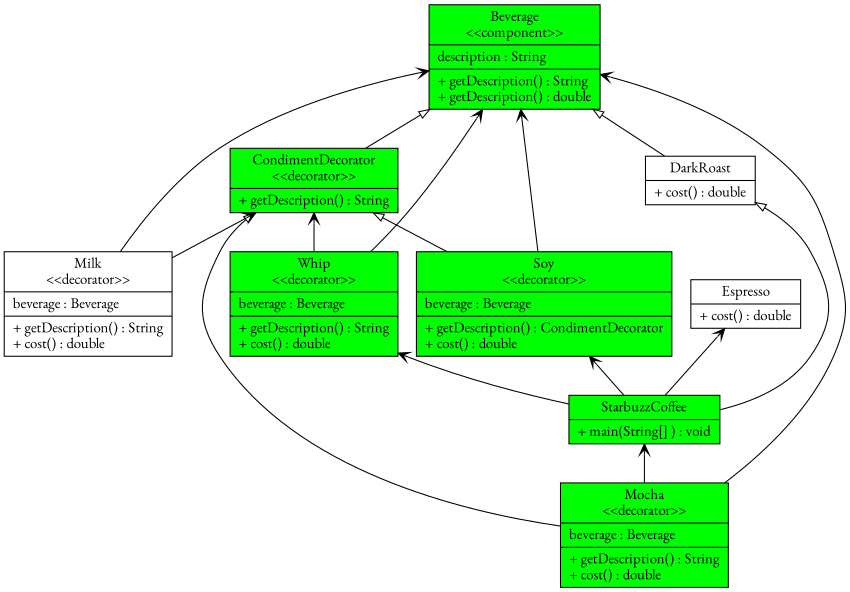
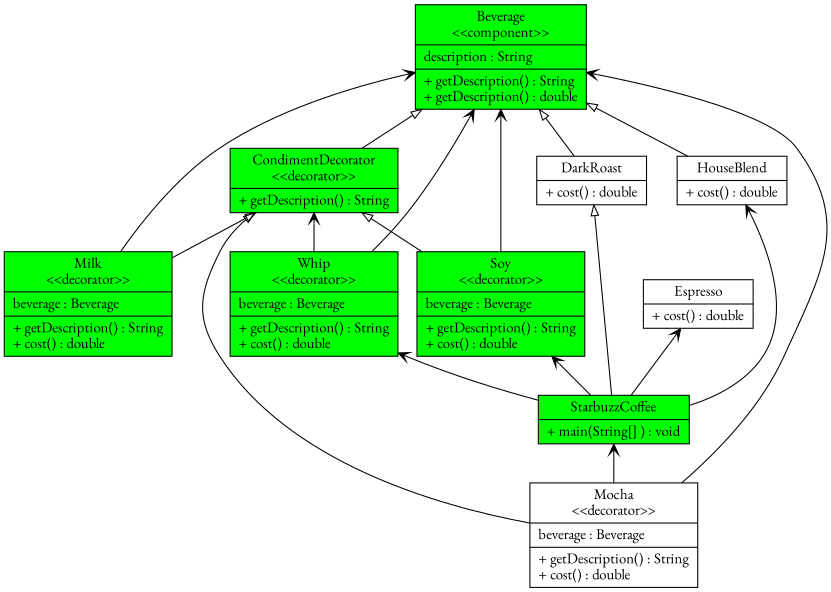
  digraph {
    fontname="EB Garamond"
    rankdir=BT
    node [fillcolor=green fontname="EB Garamond" shape=record style=filled]
    edge [arrowhead=vee fontname="EB Garamond"]
    n1 [label="{Beverage\n\<\<component\>\>|  description : String\l|+ getDescription() : String\l+ getDescription() : double\l}"]
    n2 [label="{CondimentDecorator\n\<\<decorator\>\>|+ getDescription() : String\l}"]
    n3 [fillcolor=white label="{DarkRoast|+ cost() : double\l}"]
    n4 [fillcolor=white label="{Espresso|+ cost() : double\l}"]
-   n6 [fillcolor=white label="{Milk\n\<\<decorator\>\>|  beverage : Beverage\l|+ getDescription() : String\l+ cost() : double\l}"]
-   n7 [label="{Mocha\n\<\<decorator\>\>|  beverage : Beverage\l|+ getDescription() : String\l+ cost() : double\l}"]
+   n5 [fillcolor=white label="{HouseBlend|+ cost() : double\l}"]
+   n6 [label="{Milk\n\<\<decorator\>\>|  beverage : Beverage\l|+ getDescription() : String\l+ cost() : double\l}"]
+   n7 [fillcolor=white label="{Mocha\n\<\<decorator\>\>|  beverage : Beverage\l|+ getDescription() : String\l+ cost() : double\l}"]
    n8 [label="{StarbuzzCoffee|+ main(String[] ) : void\l}"]
-   n9 [label="{Soy\n\<\<decorator\>\>|  beverage : Beverage\l|+ getDescription() : CondimentDecorator\l+ cost() : double\l}"]
+   n9 [label="{Soy\n\<\<decorator\>\>|  beverage : Beverage\l|+ getDescription() : String\l+ cost() : double\l}"]
    n10 [label="{Whip\n\<\<decorator\>\>|  beverage : Beverage\l|+ getDescription() : String\l+ cost() : double\l}"]
    n2 -> n1 [arrowhead=empty]
    n3 -> n1 [arrowhead=empty]
+   n5 -> n1 [arrowhead=empty]
    n6 -> n1
-   n6 -> n2
+   n6 -> n2 [arrowhead=empty]
    n7 -> n1
    n7 -> n2 [arrowhead=empty]
    n7 -> n8
    n8 -> n3 [arrowhead=empty]
    n8 -> n4
+   n8 -> n5
    n8 -> n9
    n8 -> n10
    n9 -> n1
    n9 -> n2 [arrowhead=empty]
    n10 -> n1
    n10 -> n2
  }
